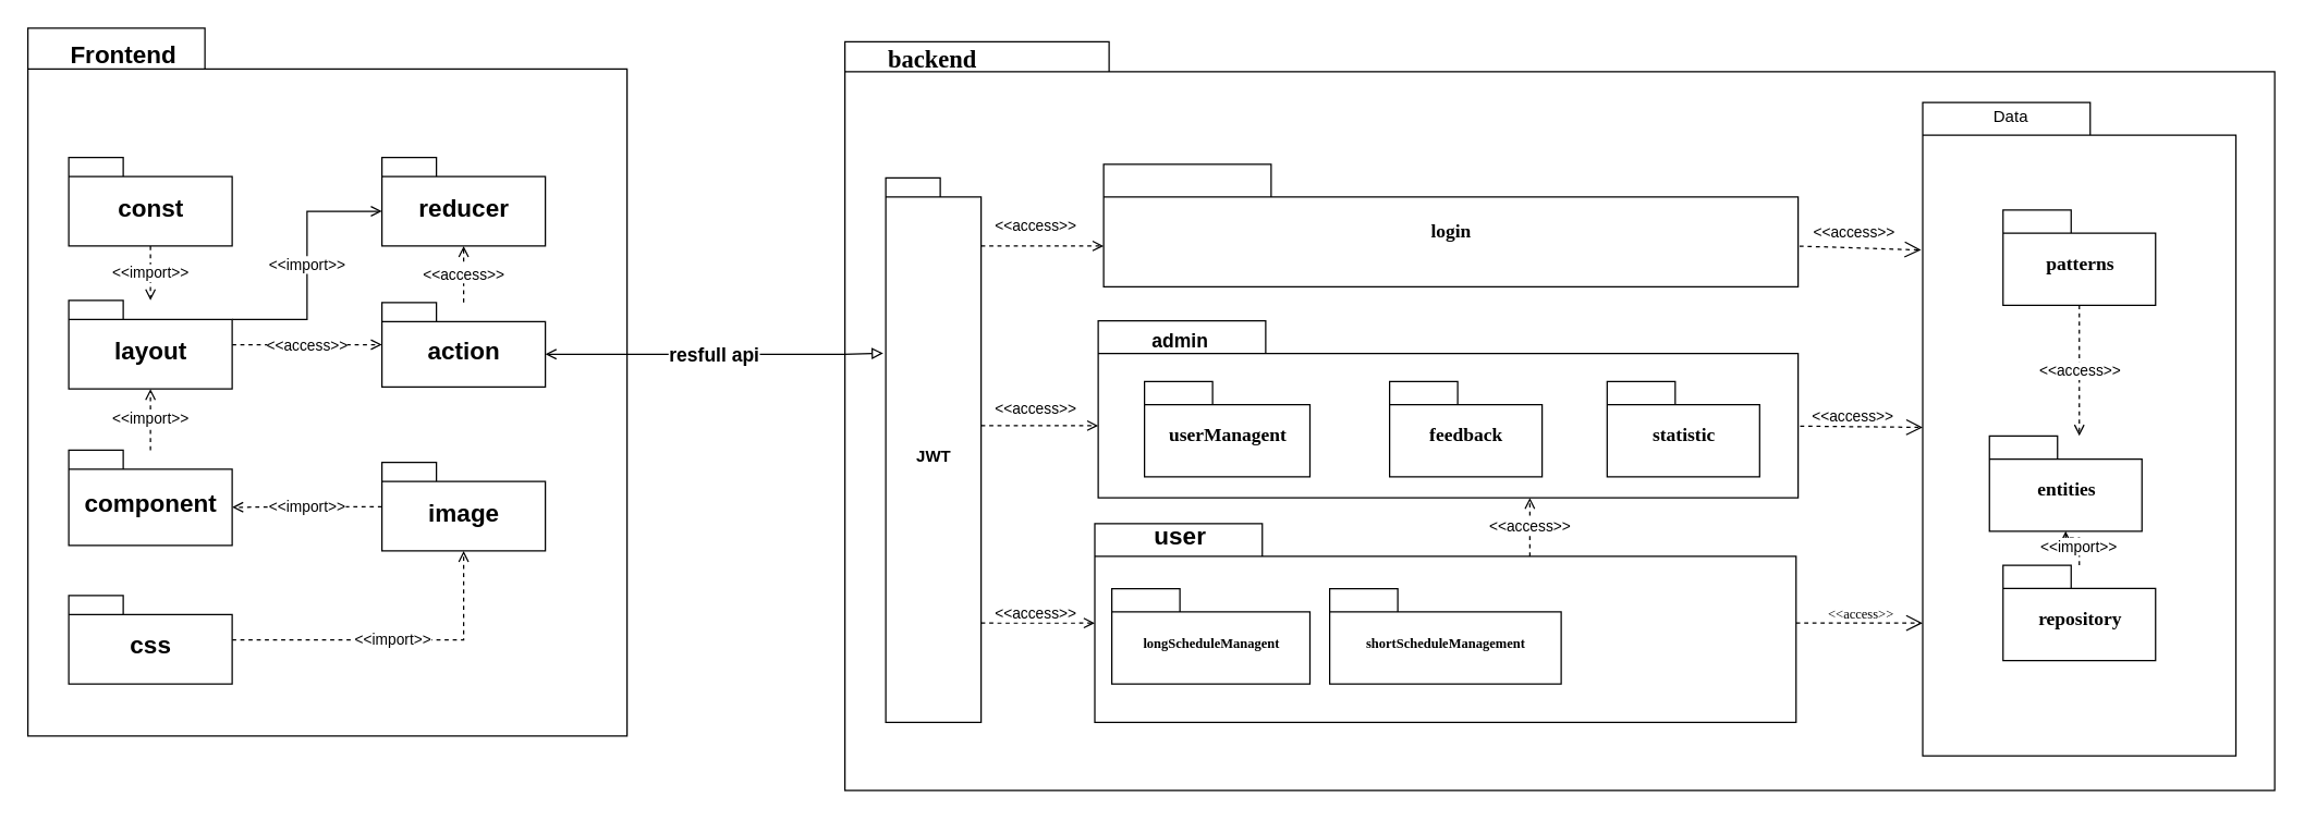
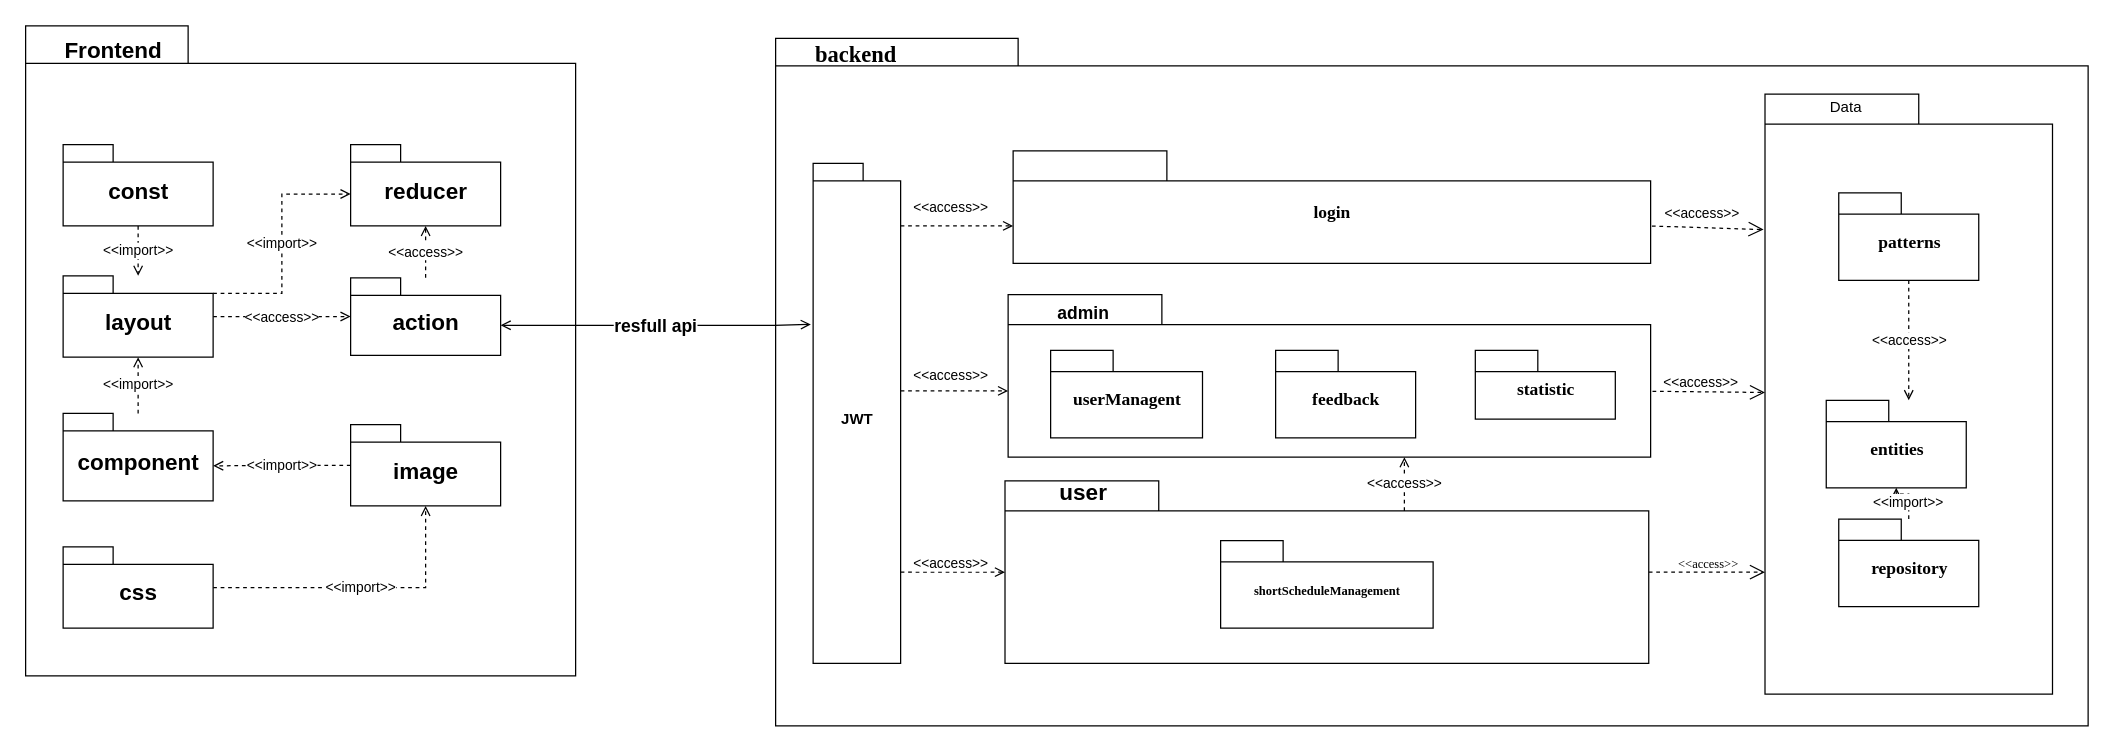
  <mxCell id="0" />
  <mxCell id="1" parent="0" />
  <mxCell id="2" value="" style="shape=folder;fontStyle=1;spacingTop=10;tabWidth=130;tabHeight=30;tabPosition=left;html=1;" parent="1" vertex="1"><mxGeometry x="20" y="20" width="440" height="520" as="geometry" /></mxCell>
  <mxCell id="3" value="&#10;&#10;&lt;span style=&quot;color: rgb(0, 0, 0); font-family: helvetica; font-size: 12px; font-style: normal; font-weight: 400; letter-spacing: normal; text-align: center; text-indent: 0px; text-transform: none; word-spacing: 0px; background-color: rgb(248, 249, 250); display: inline; float: none;&quot;&gt;Data&lt;/span&gt;&#10;&#10;" style="shape=folder;fontStyle=1;spacingTop=10;tabWidth=194;tabHeight=22;tabPosition=left;html=1;rounded=0;shadow=0;comic=0;labelBackgroundColor=none;strokeWidth=1;fillColor=none;fontFamily=Verdana;fontSize=10;align=center;" parent="1" vertex="1"><mxGeometry x="620" y="30" width="1050" height="550" as="geometry" /></mxCell>
  <mxCell id="4" value="" style="group" parent="1" vertex="1" connectable="0"><mxGeometry x="810" y="120" width="510" height="90" as="geometry" /></mxCell>
  <mxCell id="5" value="&lt;font style=&quot;font-size: 14px&quot;&gt;login&lt;/font&gt;" style="shape=folder;fontStyle=1;spacingTop=10;tabWidth=123;tabHeight=24;tabPosition=left;html=1;rounded=0;shadow=0;comic=0;labelBackgroundColor=none;strokeWidth=1;fontFamily=Verdana;fontSize=10;align=center;" parent="4" vertex="1"><mxGeometry width="510" height="90" as="geometry" /></mxCell>
  <mxCell id="6" value="" style="group" parent="1" vertex="1" connectable="0"><mxGeometry x="1411.5" y="74.5" width="230" height="480" as="geometry" /></mxCell>
  <mxCell id="7" value="" style="group" parent="6" vertex="1" connectable="0"><mxGeometry width="230" height="480" as="geometry" /></mxCell>
  <mxCell id="8" value="" style="shape=folder;fontStyle=1;spacingTop=10;tabWidth=123;tabHeight=24;tabPosition=left;html=1;rounded=0;shadow=0;comic=0;labelBackgroundColor=none;strokeWidth=1;fontFamily=Verdana;fontSize=10;align=center;" parent="7" vertex="1"><mxGeometry width="230" height="480" as="geometry" /></mxCell>
  <mxCell id="9" value="&amp;lt;&amp;lt;access&amp;gt;&amp;gt;" style="edgeStyle=orthogonalEdgeStyle;rounded=0;orthogonalLoop=1;jettySize=auto;html=1;dashed=1;endArrow=open;endFill=0;" parent="7" source="10" target="11" edge="1"><mxGeometry relative="1" as="geometry"><Array as="points"><mxPoint x="115" y="176" /><mxPoint x="115" y="176" /></Array></mxGeometry></mxCell>
  <mxCell id="10" value="&lt;font style=&quot;font-size: 14px&quot;&gt;patterns&lt;/font&gt;" style="shape=folder;fontStyle=1;spacingTop=10;tabWidth=50;tabHeight=17;tabPosition=left;html=1;rounded=0;shadow=0;comic=0;labelBackgroundColor=none;strokeWidth=1;fontFamily=Verdana;fontSize=10;align=center;" parent="7" vertex="1"><mxGeometry x="59" y="79" width="112" height="70" as="geometry" /></mxCell>
  <mxCell id="11" value="&lt;font style=&quot;font-size: 14px&quot;&gt;entities&lt;/font&gt;" style="shape=folder;fontStyle=1;spacingTop=10;tabWidth=50;tabHeight=17;tabPosition=left;html=1;rounded=0;shadow=0;comic=0;labelBackgroundColor=none;strokeWidth=1;fontFamily=Verdana;fontSize=10;align=center;" parent="7" vertex="1"><mxGeometry x="49" y="245" width="112" height="70" as="geometry" /></mxCell>
  <mxCell id="12" style="edgeStyle=orthogonalEdgeStyle;rounded=0;orthogonalLoop=1;jettySize=auto;html=1;dashed=1;endArrow=open;endFill=0;" parent="7" source="14" target="11" edge="1"><mxGeometry relative="1" as="geometry" /></mxCell>
  <mxCell id="13" value="&amp;lt;&amp;lt;import&amp;gt;&amp;gt;" style="edgeLabel;html=1;align=center;verticalAlign=middle;resizable=0;points=[];" parent="12" vertex="1" connectable="0"><mxGeometry x="-0.178" y="1" relative="1" as="geometry"><mxPoint as="offset" /></mxGeometry></mxCell>
  <mxCell id="14" value="&lt;font style=&quot;font-size: 14px&quot;&gt;repository&lt;/font&gt;" style="shape=folder;fontStyle=1;spacingTop=10;tabWidth=50;tabHeight=17;tabPosition=left;html=1;rounded=0;shadow=0;comic=0;labelBackgroundColor=none;strokeWidth=1;fontFamily=Verdana;fontSize=10;align=center;" parent="7" vertex="1"><mxGeometry x="59" y="340" width="112" height="70" as="geometry" /></mxCell>
  <mxCell id="15" value="Data" style="text;html=1;align=center;verticalAlign=middle;resizable=0;points=[];autosize=1;" parent="7" vertex="1"><mxGeometry x="44.5" width="40" height="20" as="geometry" /></mxCell>
  <mxCell id="16" value="&amp;lt;&amp;lt;access&amp;gt;&amp;gt;" style="edgeStyle=elbowEdgeStyle;rounded=0;html=1;dashed=1;labelBackgroundColor=none;startFill=0;endArrow=open;endFill=0;endSize=10;fontFamily=Verdana;fontSize=10;elbow=vertical;" parent="1" source="18" target="8" edge="1"><mxGeometry y="7" relative="1" as="geometry"><mxPoint as="offset" /></mxGeometry></mxCell>
  <mxCell id="17" value="&amp;lt;&amp;lt;access&amp;gt;&amp;gt;" style="edgeStyle=orthogonalEdgeStyle;rounded=0;orthogonalLoop=1;jettySize=auto;html=1;exitX=0;exitY=0;exitDx=319;exitDy=24;exitPerimeter=0;dashed=1;startArrow=none;startFill=0;endArrow=open;endFill=0;" parent="1" source="18" edge="1"><mxGeometry relative="1" as="geometry"><mxPoint x="1123" y="365" as="targetPoint" /><Array as="points"><mxPoint x="1123" y="365" /></Array></mxGeometry></mxCell>
  <mxCell id="18" value="" style="shape=folder;fontStyle=1;spacingTop=10;tabWidth=123;tabHeight=24;tabPosition=left;html=1;rounded=0;shadow=0;comic=0;labelBackgroundColor=none;strokeColor=#000000;strokeWidth=1;fillColor=#ffffff;fontFamily=Verdana;fontSize=10;fontColor=#000000;align=center;" parent="1" vertex="1"><mxGeometry x="803.5" y="384" width="515" height="146" as="geometry" /></mxCell>
- <mxCell id="19" value="longScheduleManagent" style="shape=folder;fontStyle=1;spacingTop=10;tabWidth=50;tabHeight=17;tabPosition=left;html=1;rounded=0;shadow=0;comic=0;labelBackgroundColor=none;strokeColor=#000000;strokeWidth=1;fillColor=#ffffff;fontFamily=Verdana;fontSize=10;fontColor=#000000;align=center;" parent="1" vertex="1"><mxGeometry x="816" y="431.75" width="145.5" height="70" as="geometry" /></mxCell>
  <mxCell id="20" value="shortScheduleManagement" style="shape=folder;fontStyle=1;spacingTop=10;tabWidth=50;tabHeight=17;tabPosition=left;html=1;rounded=0;shadow=0;comic=0;labelBackgroundColor=none;strokeColor=#000000;strokeWidth=1;fillColor=#ffffff;fontFamily=Verdana;fontSize=10;fontColor=#000000;align=center;" parent="1" vertex="1"><mxGeometry x="976" y="431.75" width="170" height="70" as="geometry" /></mxCell>
  <mxCell id="21" style="edgeStyle=none;rounded=0;html=1;dashed=1;labelBackgroundColor=none;startFill=0;endArrow=open;endFill=0;endSize=10;fontFamily=Verdana;fontSize=10;exitX=0;exitY=0;exitPerimeter=0;exitDx=485.5;exitDy=77;" parent="1" source="23" target="8" edge="1"><mxGeometry relative="1" as="geometry" /></mxCell>
  <mxCell id="22" value="&amp;lt;&amp;lt;access&amp;gt;&amp;gt;" style="edgeLabel;html=1;align=center;verticalAlign=middle;resizable=0;points=[];" parent="21" vertex="1" connectable="0"><mxGeometry x="-0.214" y="-1" relative="1" as="geometry"><mxPoint x="21.51" y="-8.5" as="offset" /></mxGeometry></mxCell>
  <mxCell id="23" value="" style="shape=folder;fontStyle=1;spacingTop=10;tabWidth=123;tabHeight=24;tabPosition=left;html=1;rounded=0;shadow=0;comic=0;labelBackgroundColor=none;strokeWidth=1;fontFamily=Verdana;fontSize=10;align=center;" parent="1" vertex="1"><mxGeometry x="806" y="235" width="514" height="130" as="geometry" /></mxCell>
  <mxCell id="24" value="&lt;font style=&quot;font-size: 14px&quot;&gt;userManagent&lt;/font&gt;" style="shape=folder;fontStyle=1;spacingTop=10;tabWidth=50;tabHeight=17;tabPosition=left;html=1;rounded=0;shadow=0;comic=0;labelBackgroundColor=none;strokeWidth=1;fontFamily=Verdana;fontSize=10;align=center;" parent="1" vertex="1"><mxGeometry x="840" y="279.5" width="121.5" height="70" as="geometry" /></mxCell>
- <mxCell id="25" value="&lt;font style=&quot;font-size: 14px&quot;&gt;statistic&lt;/font&gt;" style="shape=folder;fontStyle=1;spacingTop=10;tabWidth=50;tabHeight=17;tabPosition=left;html=1;rounded=0;shadow=0;comic=0;labelBackgroundColor=none;strokeWidth=1;fontFamily=Verdana;fontSize=10;align=center;" parent="1" vertex="1"><mxGeometry x="1179.75" y="279.5" width="112" height="70" as="geometry" /></mxCell>
+ <mxCell id="25" value="&lt;font style=&quot;font-size: 14px&quot;&gt;statistic&lt;/font&gt;" style="shape=folder;fontStyle=1;spacingTop=10;tabWidth=50;tabHeight=17;tabPosition=left;html=1;rounded=0;shadow=0;comic=0;labelBackgroundColor=none;strokeWidth=1;fontFamily=Verdana;fontSize=10;align=center;" parent="1" vertex="1"><mxGeometry x="1179.75" y="279.5" width="112" height="55" as="geometry" /></mxCell>
  <mxCell id="26" style="edgeStyle=none;rounded=0;html=1;dashed=1;labelBackgroundColor=none;startFill=0;endArrow=open;endFill=0;endSize=10;fontFamily=Verdana;fontSize=10;exitX=1.002;exitY=0.668;exitPerimeter=0;entryX=-0.005;entryY=0.226;entryDx=0;entryDy=0;entryPerimeter=0;" parent="1" source="5" target="8" edge="1"><mxGeometry relative="1" as="geometry" /></mxCell>
  <mxCell id="27" value="&amp;lt;&amp;lt;access&amp;gt;&amp;gt;" style="edgeLabel;html=1;align=center;verticalAlign=middle;resizable=0;points=[];" parent="26" vertex="1" connectable="0"><mxGeometry x="0.297" relative="1" as="geometry"><mxPoint x="-18.99" y="-11.98" as="offset" /></mxGeometry></mxCell>
  <mxCell id="28" value="&lt;font style=&quot;font-size: 18px&quot;&gt;&lt;b&gt;backend&lt;/b&gt;&lt;/font&gt;" style="text;html=1;align=left;verticalAlign=top;spacingTop=-4;fontSize=10;fontFamily=Verdana" parent="1" vertex="1"><mxGeometry x="650" y="30" width="130" height="20" as="geometry" /></mxCell>
  <mxCell id="29" value="&lt;font style=&quot;font-size: 14px&quot;&gt;&lt;b&gt;admin&lt;/b&gt;&lt;/font&gt;" style="text;html=1;align=center;verticalAlign=middle;resizable=0;points=[];autosize=1;" parent="1" vertex="1"><mxGeometry x="836" y="240" width="60" height="20" as="geometry" /></mxCell>
  <mxCell id="30" value="&lt;font style=&quot;font-size: 18px&quot;&gt;&lt;b&gt;user&lt;/b&gt;&lt;/font&gt;" style="text;html=1;align=center;verticalAlign=middle;resizable=0;points=[];autosize=1;" parent="1" vertex="1"><mxGeometry x="841" y="384" width="50" height="20" as="geometry" /></mxCell>
  <mxCell id="31" value="&lt;font style=&quot;font-size: 14px&quot;&gt;feedback&lt;/font&gt;" style="shape=folder;fontStyle=1;spacingTop=10;tabWidth=50;tabHeight=17;tabPosition=left;html=1;rounded=0;shadow=0;comic=0;labelBackgroundColor=none;strokeWidth=1;fontFamily=Verdana;fontSize=10;align=center;" parent="1" vertex="1"><mxGeometry x="1020" y="279.5" width="112" height="70" as="geometry" /></mxCell>
- <mxCell id="32" value="&lt;font style=&quot;font-size: 14px&quot;&gt;&lt;b&gt;resfull api&lt;/b&gt;&lt;/font&gt;" style="edgeStyle=orthogonalEdgeStyle;rounded=0;orthogonalLoop=1;jettySize=auto;html=1;startArrow=open;startFill=0;endArrow=block;endFill=0;exitX=0;exitY=0;exitDx=120;exitDy=38;exitPerimeter=0;entryX=-0.026;entryY=0.322;entryDx=0;entryDy=0;entryPerimeter=0;" parent="1" source="40" target="51" edge="1"><mxGeometry relative="1" as="geometry"><mxPoint x="619" y="260" as="targetPoint" /><Array as="points"><mxPoint x="619" y="260" /></Array></mxGeometry></mxCell>
+ <mxCell id="32" value="&lt;font style=&quot;font-size: 14px&quot;&gt;&lt;b&gt;resfull api&lt;/b&gt;&lt;/font&gt;" style="edgeStyle=orthogonalEdgeStyle;rounded=0;orthogonalLoop=1;jettySize=auto;html=1;startArrow=open;startFill=0;endArrow=open;endFill=0;exitX=0;exitY=0;exitDx=120;exitDy=38;exitPerimeter=0;entryX=-0.026;entryY=0.322;entryDx=0;entryDy=0;entryPerimeter=0;" parent="1" source="40" target="51" edge="1"><mxGeometry relative="1" as="geometry"><mxPoint x="619" y="260" as="targetPoint" /><Array as="points"><mxPoint x="619" y="260" /></Array></mxGeometry></mxCell>
  <mxCell id="33" value="&lt;font style=&quot;font-size: 18px&quot;&gt;&lt;b&gt;Frontend&lt;/b&gt;&lt;/font&gt;" style="text;html=1;align=center;verticalAlign=middle;resizable=0;points=[];autosize=1;" parent="1" vertex="1"><mxGeometry x="45" y="30" width="90" height="20" as="geometry" /></mxCell>
  <mxCell id="34" value="&amp;lt;&amp;lt;import&amp;gt;&amp;gt;" style="edgeStyle=orthogonalEdgeStyle;rounded=0;orthogonalLoop=1;jettySize=auto;html=1;dashed=1;startArrow=none;startFill=0;endArrow=open;endFill=0;" parent="1" source="35" target="38" edge="1"><mxGeometry relative="1" as="geometry" /></mxCell>
  <mxCell id="35" value="&lt;font style=&quot;font-size: 18px&quot;&gt;component&lt;/font&gt;" style="shape=folder;fontStyle=1;spacingTop=10;tabWidth=40;tabHeight=14;tabPosition=left;html=1;" parent="1" vertex="1"><mxGeometry x="50" y="330" width="120" height="70" as="geometry" /></mxCell>
  <mxCell id="36" value="&amp;lt;&amp;lt;access&amp;gt;&amp;gt;" style="edgeStyle=orthogonalEdgeStyle;rounded=0;orthogonalLoop=1;jettySize=auto;html=1;dashed=1;startArrow=none;startFill=0;endArrow=open;endFill=0;" parent="1" source="38" target="40" edge="1"><mxGeometry relative="1" as="geometry" /></mxCell>
- <mxCell id="37" value="&amp;lt;&amp;lt;import&amp;gt;&amp;gt;" style="edgeStyle=orthogonalEdgeStyle;rounded=0;orthogonalLoop=1;jettySize=auto;html=1;exitX=0;exitY=0;exitDx=120;exitDy=14;exitPerimeter=0;entryX=0;entryY=0;entryDx=0;entryDy=39.5;entryPerimeter=0;dashed=0;startArrow=none;startFill=0;endArrow=open;endFill=0;" parent="1" source="38" target="41" edge="1"><mxGeometry relative="1" as="geometry" /></mxCell>
+ <mxCell id="37" value="&amp;lt;&amp;lt;import&amp;gt;&amp;gt;" style="edgeStyle=orthogonalEdgeStyle;rounded=0;orthogonalLoop=1;jettySize=auto;html=1;exitX=0;exitY=0;exitDx=120;exitDy=14;exitPerimeter=0;entryX=0;entryY=0;entryDx=0;entryDy=39.5;entryPerimeter=0;dashed=1;startArrow=none;startFill=0;endArrow=open;endFill=0;" parent="1" source="38" target="41" edge="1"><mxGeometry relative="1" as="geometry" /></mxCell>
  <mxCell id="38" value="&lt;font style=&quot;font-size: 18px&quot;&gt;layout&lt;/font&gt;" style="shape=folder;fontStyle=1;spacingTop=10;tabWidth=40;tabHeight=14;tabPosition=left;html=1;" parent="1" vertex="1"><mxGeometry x="50" y="220" width="120" height="65" as="geometry" /></mxCell>
  <mxCell id="39" value="&amp;lt;&amp;lt;access&amp;gt;&amp;gt;" style="edgeStyle=orthogonalEdgeStyle;rounded=0;orthogonalLoop=1;jettySize=auto;html=1;dashed=1;startArrow=none;startFill=0;endArrow=open;endFill=0;" parent="1" source="40" target="41" edge="1"><mxGeometry relative="1" as="geometry" /></mxCell>
  <mxCell id="40" value="&lt;font style=&quot;font-size: 18px&quot;&gt;action&lt;/font&gt;" style="shape=folder;fontStyle=1;spacingTop=10;tabWidth=40;tabHeight=14;tabPosition=left;html=1;" parent="1" vertex="1"><mxGeometry x="280" y="221.5" width="120" height="62" as="geometry" /></mxCell>
  <mxCell id="41" value="&lt;font style=&quot;font-size: 18px&quot;&gt;reducer&lt;/font&gt;" style="shape=folder;fontStyle=1;spacingTop=10;tabWidth=40;tabHeight=14;tabPosition=left;html=1;" parent="1" vertex="1"><mxGeometry x="280" y="115" width="120" height="65" as="geometry" /></mxCell>
  <mxCell id="42" value="&amp;lt;&amp;lt;import&amp;gt;&amp;gt;" style="edgeStyle=orthogonalEdgeStyle;rounded=0;orthogonalLoop=1;jettySize=auto;html=1;exitX=0.5;exitY=1;exitDx=0;exitDy=0;exitPerimeter=0;dashed=1;startArrow=none;startFill=0;endArrow=open;endFill=0;" parent="1" source="43" target="38" edge="1"><mxGeometry relative="1" as="geometry" /></mxCell>
  <mxCell id="43" value="&lt;font style=&quot;font-size: 18px&quot;&gt;const&lt;/font&gt;" style="shape=folder;fontStyle=1;spacingTop=10;tabWidth=40;tabHeight=14;tabPosition=left;html=1;" parent="1" vertex="1"><mxGeometry x="50" y="115" width="120" height="65" as="geometry" /></mxCell>
  <mxCell id="44" value="&amp;lt;&amp;lt;import&amp;gt;&amp;gt;" style="edgeStyle=orthogonalEdgeStyle;rounded=0;orthogonalLoop=1;jettySize=auto;html=1;dashed=1;startArrow=none;startFill=0;endArrow=open;endFill=0;" parent="1" source="45" target="47" edge="1"><mxGeometry relative="1" as="geometry" /></mxCell>
  <mxCell id="45" value="&lt;font style=&quot;font-size: 18px&quot;&gt;css&lt;/font&gt;" style="shape=folder;fontStyle=1;spacingTop=10;tabWidth=40;tabHeight=14;tabPosition=left;html=1;" parent="1" vertex="1"><mxGeometry x="50" y="436.75" width="120" height="65" as="geometry" /></mxCell>
  <mxCell id="46" value="&amp;lt;&amp;lt;import&amp;gt;&amp;gt;" style="edgeStyle=orthogonalEdgeStyle;rounded=0;orthogonalLoop=1;jettySize=auto;html=1;entryX=0;entryY=0;entryDx=120;entryDy=42;entryPerimeter=0;dashed=1;startArrow=none;startFill=0;endArrow=open;endFill=0;" parent="1" source="47" target="35" edge="1"><mxGeometry relative="1" as="geometry" /></mxCell>
  <mxCell id="47" value="&lt;font style=&quot;font-size: 18px&quot;&gt;image&lt;/font&gt;" style="shape=folder;fontStyle=1;spacingTop=10;tabWidth=40;tabHeight=14;tabPosition=left;html=1;" parent="1" vertex="1"><mxGeometry x="280" y="339" width="120" height="65" as="geometry" /></mxCell>
  <mxCell id="48" value="&amp;lt;&amp;lt;access&amp;gt;&amp;gt;" style="edgeStyle=orthogonalEdgeStyle;rounded=0;orthogonalLoop=1;jettySize=auto;html=1;entryX=0;entryY=0;entryDx=0;entryDy=77;entryPerimeter=0;dashed=1;endArrow=open;endFill=0;" edge="1" parent="1" source="51" target="23"><mxGeometry x="-0.07" y="12" relative="1" as="geometry"><Array as="points"><mxPoint x="760" y="312" /><mxPoint x="760" y="312" /></Array><mxPoint as="offset" /></mxGeometry></mxCell>
  <mxCell id="49" value="&amp;lt;&amp;lt;access&amp;gt;&amp;gt;" style="edgeStyle=orthogonalEdgeStyle;rounded=0;orthogonalLoop=1;jettySize=auto;html=1;endArrow=open;endFill=0;dashed=1;" edge="1" parent="1" source="51" target="18"><mxGeometry x="-0.042" y="7" relative="1" as="geometry"><Array as="points"><mxPoint x="770" y="457" /><mxPoint x="770" y="457" /></Array><mxPoint as="offset" /></mxGeometry></mxCell>
  <mxCell id="50" value="&amp;lt;&amp;lt;access&amp;gt;&amp;gt;" style="edgeStyle=orthogonalEdgeStyle;rounded=0;orthogonalLoop=1;jettySize=auto;html=1;dashed=1;endArrow=open;endFill=0;" edge="1" parent="1" source="51" target="5"><mxGeometry x="-0.111" y="15" relative="1" as="geometry"><Array as="points"><mxPoint x="770" y="180" /><mxPoint x="770" y="180" /></Array><mxPoint as="offset" /></mxGeometry></mxCell>
  <mxCell id="51" value="JWT" style="shape=folder;fontStyle=1;spacingTop=10;tabWidth=40;tabHeight=14;tabPosition=left;html=1;" vertex="1" parent="1"><mxGeometry x="650" y="130" width="70" height="400" as="geometry" /></mxCell>
